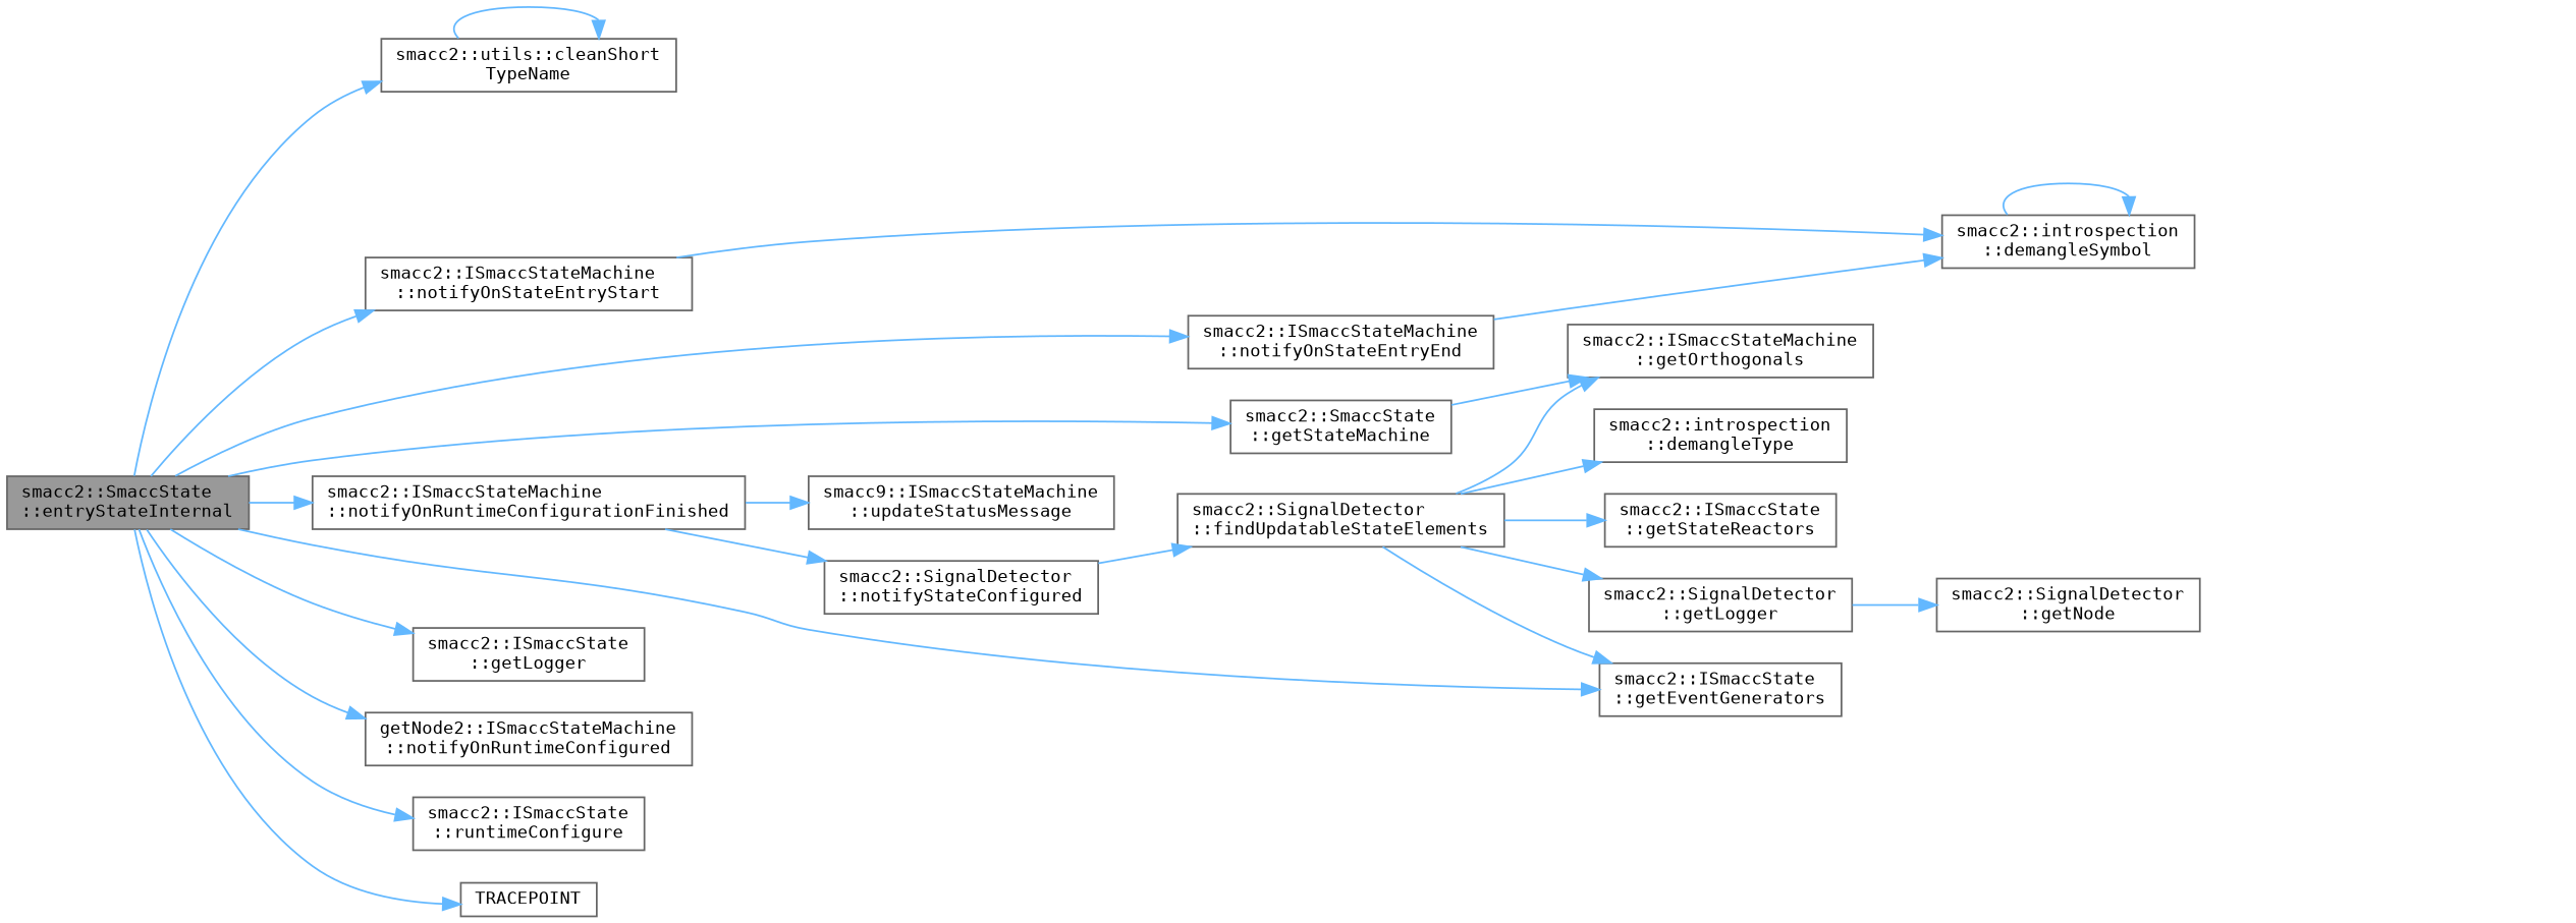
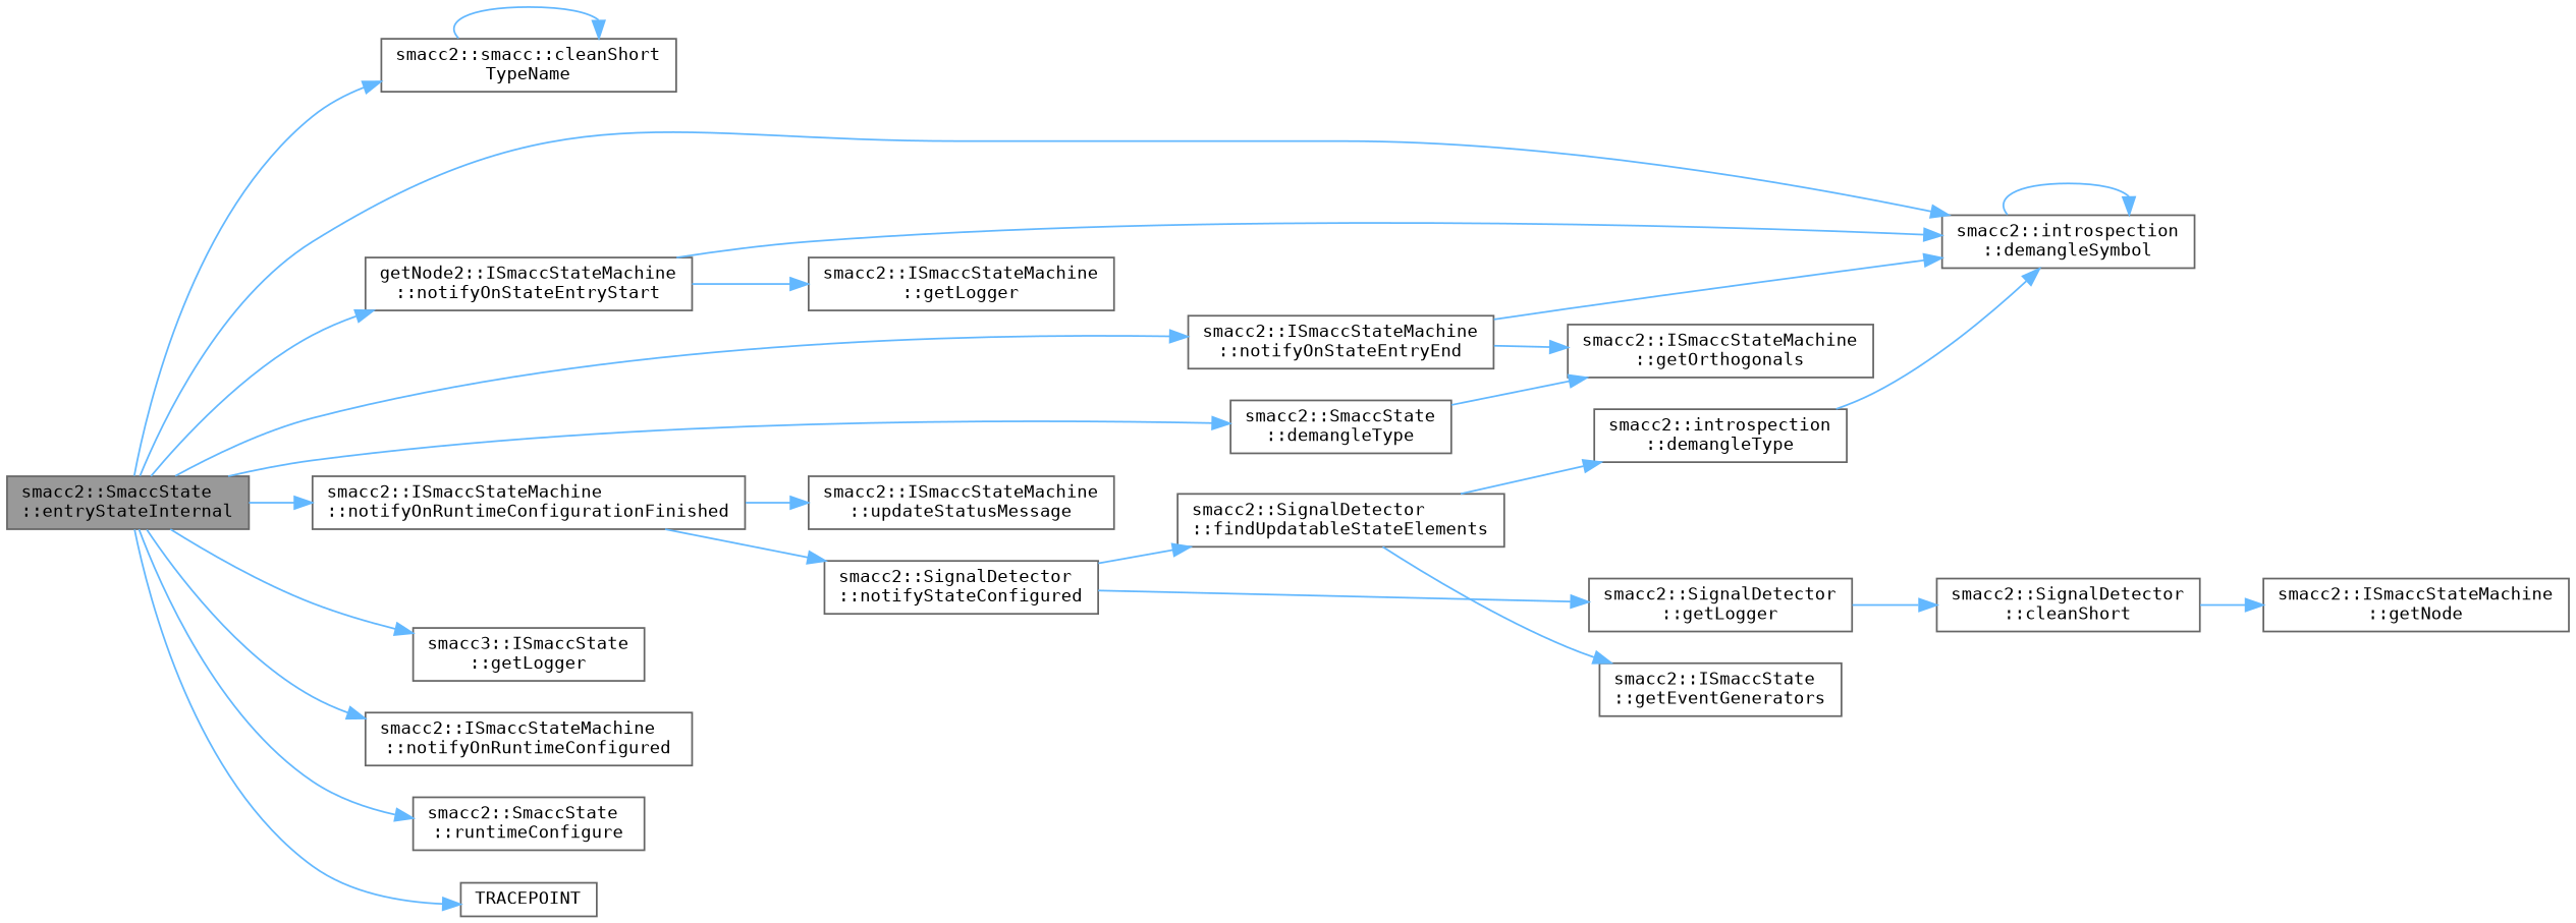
  digraph {
    fontname="DejaVu Sans Mono"
    rankdir=LR
    node [color=grey40 fillcolor=white fontname="DejaVu Sans Mono" fontsize=10 shape=box style=filled]
    edge [color=steelblue1 fontname="DejaVu Sans Mono" fontsize=10 labelfontname=Helvetica labelfontsize=10 style=solid]
    n1 [color=gray40 fillcolor=grey60 fontcolor=black height=0.2 label="smacc2::SmaccState\l::entryStateInternal" width=0.4]
-   n2 [height=0.2 label="smacc2::utils::cleanShort\lTypeName" width=0.4]
+   n2 [height=0.2 label="smacc2::smacc::cleanShort\lTypeName" width=0.4]
    n3 [height=0.2 label="smacc2::introspection\l::demangleSymbol" width=0.4]
-   n4 [height=0.2 label="smacc2::ISmaccState\l::getLogger" width=0.4]
-   n5 [height=0.2 label="smacc2::SmaccState\l::getStateMachine" width=0.4]
+   n4 [height=0.2 label="smacc3::ISmaccState\l::getLogger" width=0.4]
+   n5 [height=0.2 label="smacc2::SmaccState\l::demangleType" width=0.4]
    n6 [height=0.2 label="smacc2::ISmaccStateMachine\l::notifyOnRuntimeConfigurationFinished" width=0.4]
-   n7 [height=0.2 label="getNode2::ISmaccStateMachine\l::notifyOnRuntimeConfigured" width=0.4]
+   n7 [height=0.2 label="smacc2::ISmaccStateMachine\l::notifyOnRuntimeConfigured" width=0.4]
    n8 [height=0.2 label="smacc2::ISmaccStateMachine\l::notifyOnStateEntryEnd" width=0.4]
-   n9 [height=0.2 label="smacc2::ISmaccStateMachine\l::notifyOnStateEntryStart" width=0.4]
-   n10 [height=0.2 label="smacc2::ISmaccState\l::runtimeConfigure" width=0.4]
+   n9 [height=0.2 label="getNode2::ISmaccStateMachine\l::notifyOnStateEntryStart" width=0.4]
+   n10 [height=0.2 label="smacc2::SmaccState\l::runtimeConfigure" width=0.4]
    n11 [height=0.2 label=TRACEPOINT width=0.4]
    n12 [height=0.2 label="smacc2::ISmaccStateMachine\l::getOrthogonals" width=0.4]
    n13 [height=0.2 label="smacc2::SignalDetector\l::notifyStateConfigured" width=0.4]
-   n14 [height=0.2 label="smacc9::ISmaccStateMachine\l::updateStatusMessage" width=0.4]
+   n14 [height=0.2 label="smacc2::ISmaccStateMachine\l::updateStatusMessage" width=0.4]
+   n15 [height=0.2 label="smacc2::ISmaccStateMachine\l::getLogger" width=0.4]
    n16 [height=0.2 label="smacc2::SignalDetector\l::findUpdatableStateElements" width=0.4]
    n17 [height=0.2 label="smacc2::introspection\l::demangleType" width=0.4]
    n18 [height=0.2 label="smacc2::ISmaccState\l::getEventGenerators" width=0.4]
    n19 [height=0.2 label="smacc2::SignalDetector\l::getLogger" width=0.4]
-   n20 [height=0.2 label="smacc2::ISmaccState\l::getStateReactors" width=0.4]
-   n21 [height=0.2 label="smacc2::SignalDetector\l::getNode" width=0.4]
+   n21 [height=0.2 label="smacc2::SignalDetector\l::cleanShort" width=0.4]
+   n22 [height=0.2 label="smacc2::ISmaccStateMachine\l::getNode" width=0.4]
    n1 -> n2
-   n1 -> n18
+   n1 -> n3
    n1 -> n4
    n1 -> n5
    n1 -> n6
    n1 -> n7
    n1 -> n8
    n1 -> n9
    n1 -> n10
    n1 -> n11
    n2 -> n2
    n3 -> n3
    n5 -> n12
    n6 -> n13
    n6 -> n14
    n8 -> n3
    n9 -> n3
+   n9 -> n15
    n13 -> n16
-   n16 -> n12
+   n8 -> n12
    n16 -> n17
    n16 -> n18
-   n16 -> n19
-   n16 -> n20
+   n13 -> n19
+   n17 -> n3
    n19 -> n21
+   n21 -> n22
  }
